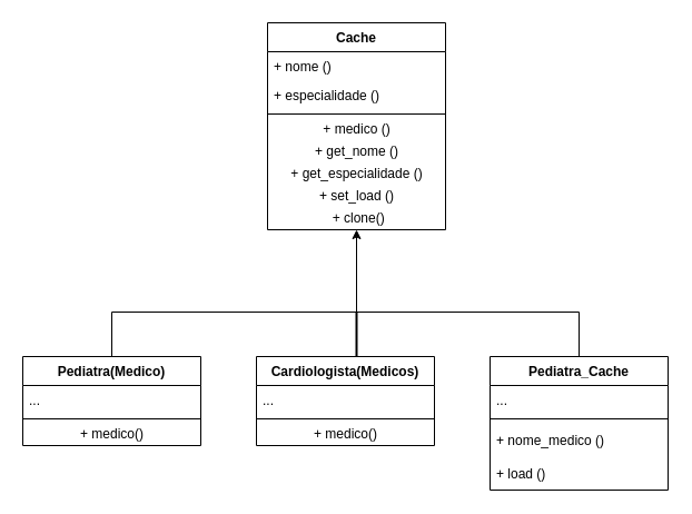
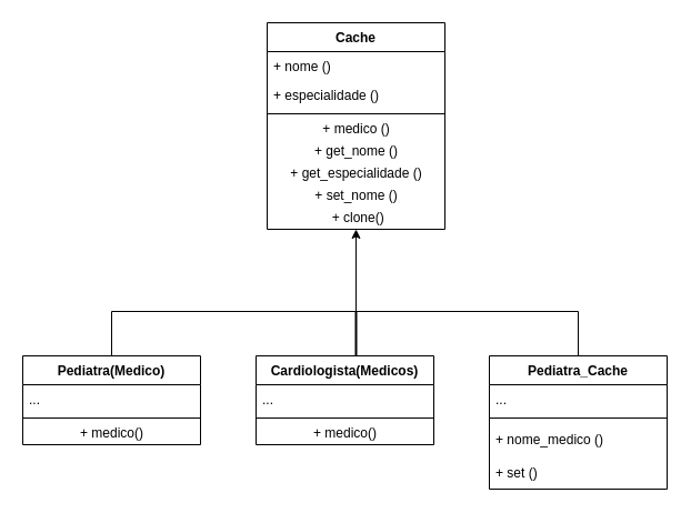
  <mxCell id="0" />
  <mxCell id="1" parent="0" />
  <mxCell id="2" value="" style="shape=partialRectangle;whiteSpace=wrap;html=1;bottom=1;right=1;left=1;top=0;fillColor=none;routingCenterX=-0.5;direction=west;" parent="1" vertex="1"><mxGeometry x="100" y="280" width="420" height="40" as="geometry" /></mxCell>
  <mxCell id="3" value="" style="edgeStyle=orthogonalEdgeStyle;rounded=0;orthogonalLoop=1;jettySize=auto;html=1;" parent="1" source="4" target="13" edge="1"><mxGeometry relative="1" as="geometry" /></mxCell>
  <mxCell id="4" value="" style="line;strokeWidth=2;html=1;direction=south;" parent="1" vertex="1"><mxGeometry x="315" y="280" width="10" height="40" as="geometry" /></mxCell>
  <mxCell id="5" value="Cache" style="swimlane;fontStyle=1;align=center;verticalAlign=top;childLayout=stackLayout;horizontal=1;startSize=26;horizontalStack=0;resizeParent=1;resizeParentMax=0;resizeLast=0;collapsible=1;marginBottom=0;" vertex="1" parent="1"><mxGeometry x="240" y="20" width="160" height="186" as="geometry" /></mxCell>
  <mxCell id="6" value="+ nome ()" style="text;strokeColor=none;fillColor=none;align=left;verticalAlign=top;spacingLeft=4;spacingRight=4;overflow=hidden;rotatable=0;points=[[0,0.5],[1,0.5]];portConstraint=eastwest;" vertex="1" parent="5"><mxGeometry y="26" width="160" height="26" as="geometry" /></mxCell>
  <mxCell id="7" value="+ especialidade ()" style="text;strokeColor=none;fillColor=none;align=left;verticalAlign=top;spacingLeft=4;spacingRight=4;overflow=hidden;rotatable=0;points=[[0,0.5],[1,0.5]];portConstraint=eastwest;" vertex="1" parent="5"><mxGeometry y="52" width="160" height="26" as="geometry" /></mxCell>
  <mxCell id="8" value="" style="line;strokeWidth=1;fillColor=none;align=left;verticalAlign=middle;spacingTop=-1;spacingLeft=3;spacingRight=3;rotatable=0;labelPosition=right;points=[];portConstraint=eastwest;" vertex="1" parent="5"><mxGeometry y="78" width="160" height="8" as="geometry" /></mxCell>
  <mxCell id="9" value="+ medico ()" style="text;html=1;align=center;verticalAlign=middle;resizable=0;points=[];autosize=1;strokeColor=none;fillColor=none;" parent="5" vertex="1"><mxGeometry y="86" width="160" height="20" as="geometry" /></mxCell>
  <mxCell id="10" value="+ get_nome ()" style="text;html=1;align=center;verticalAlign=middle;resizable=0;points=[];autosize=1;strokeColor=none;fillColor=none;" parent="5" vertex="1"><mxGeometry y="106" width="160" height="20" as="geometry" /></mxCell>
  <mxCell id="11" value="+ get_especialidade ()" style="text;html=1;align=center;verticalAlign=middle;resizable=0;points=[];autosize=1;strokeColor=none;fillColor=none;" parent="5" vertex="1"><mxGeometry y="126" width="160" height="20" as="geometry" /></mxCell>
- <mxCell id="12" value="+ set_load ()" style="text;html=1;align=center;verticalAlign=middle;resizable=0;points=[];autosize=1;strokeColor=none;fillColor=none;" parent="5" vertex="1"><mxGeometry y="146" width="160" height="20" as="geometry" /></mxCell>
+ <mxCell id="12" value="+ set_nome ()" style="text;html=1;align=center;verticalAlign=middle;resizable=0;points=[];autosize=1;strokeColor=none;fillColor=none;" parent="5" vertex="1"><mxGeometry y="146" width="160" height="20" as="geometry" /></mxCell>
  <mxCell id="13" value="&amp;nbsp;+ clone()" style="text;html=1;align=center;verticalAlign=middle;resizable=0;points=[];autosize=1;strokeColor=none;fillColor=none;" parent="5" vertex="1"><mxGeometry y="166" width="160" height="20" as="geometry" /></mxCell>
  <mxCell id="14" value="Pediatra(Medico)" style="swimlane;fontStyle=1;align=center;verticalAlign=top;childLayout=stackLayout;horizontal=1;startSize=26;horizontalStack=0;resizeParent=1;resizeParentMax=0;resizeLast=0;collapsible=1;marginBottom=0;" vertex="1" parent="1"><mxGeometry x="20" y="320" width="160" height="80" as="geometry" /></mxCell>
  <mxCell id="15" value="..." style="text;strokeColor=none;fillColor=none;align=left;verticalAlign=top;spacingLeft=4;spacingRight=4;overflow=hidden;rotatable=0;points=[[0,0.5],[1,0.5]];portConstraint=eastwest;" vertex="1" parent="14"><mxGeometry y="26" width="160" height="26" as="geometry" /></mxCell>
  <mxCell id="16" value="" style="line;strokeWidth=1;fillColor=none;align=left;verticalAlign=middle;spacingTop=-1;spacingLeft=3;spacingRight=3;rotatable=0;labelPosition=right;points=[];portConstraint=eastwest;" vertex="1" parent="14"><mxGeometry y="52" width="160" height="8" as="geometry" /></mxCell>
  <mxCell id="17" value="&lt;font style=&quot;vertical-align: inherit&quot;&gt;&lt;font style=&quot;vertical-align: inherit&quot;&gt;&lt;font style=&quot;vertical-align: inherit&quot;&gt;&lt;font style=&quot;vertical-align: inherit&quot;&gt;&lt;font style=&quot;vertical-align: inherit&quot;&gt;&lt;font style=&quot;vertical-align: inherit&quot;&gt;&lt;font style=&quot;vertical-align: inherit&quot;&gt;&lt;font style=&quot;vertical-align: inherit&quot;&gt;&lt;font style=&quot;vertical-align: inherit&quot;&gt;&lt;font style=&quot;vertical-align: inherit&quot;&gt;+ medico()&lt;/font&gt;&lt;/font&gt;&lt;/font&gt;&lt;/font&gt;&lt;/font&gt;&lt;/font&gt;&lt;/font&gt;&lt;/font&gt;&lt;/font&gt;&lt;/font&gt;" style="text;html=1;align=center;verticalAlign=middle;resizable=0;points=[];autosize=1;strokeColor=none;fillColor=none;" parent="14" vertex="1"><mxGeometry y="60" width="160" height="20" as="geometry" /></mxCell>
  <mxCell id="18" value="Cardiologista(Medicos)" style="swimlane;fontStyle=1;align=center;verticalAlign=top;childLayout=stackLayout;horizontal=1;startSize=26;horizontalStack=0;resizeParent=1;resizeParentMax=0;resizeLast=0;collapsible=1;marginBottom=0;" vertex="1" parent="1"><mxGeometry x="230" y="320" width="160" height="80" as="geometry" /></mxCell>
  <mxCell id="19" value="..." style="text;strokeColor=none;fillColor=none;align=left;verticalAlign=top;spacingLeft=4;spacingRight=4;overflow=hidden;rotatable=0;points=[[0,0.5],[1,0.5]];portConstraint=eastwest;" vertex="1" parent="18"><mxGeometry y="26" width="160" height="26" as="geometry" /></mxCell>
  <mxCell id="20" value="" style="line;strokeWidth=1;fillColor=none;align=left;verticalAlign=middle;spacingTop=-1;spacingLeft=3;spacingRight=3;rotatable=0;labelPosition=right;points=[];portConstraint=eastwest;" vertex="1" parent="18"><mxGeometry y="52" width="160" height="8" as="geometry" /></mxCell>
  <mxCell id="21" value="&lt;font style=&quot;vertical-align: inherit&quot;&gt;&lt;font style=&quot;vertical-align: inherit&quot;&gt;+ medico()&lt;/font&gt;&lt;/font&gt;" style="text;html=1;align=center;verticalAlign=middle;resizable=0;points=[];autosize=1;strokeColor=none;fillColor=none;" parent="18" vertex="1"><mxGeometry y="60" width="160" height="20" as="geometry" /></mxCell>
  <mxCell id="22" value="Pediatra_Cache" style="swimlane;fontStyle=1;align=center;verticalAlign=top;childLayout=stackLayout;horizontal=1;startSize=26;horizontalStack=0;resizeParent=1;resizeParentMax=0;resizeLast=0;collapsible=1;marginBottom=0;" vertex="1" parent="1"><mxGeometry x="440" y="320" width="160" height="120" as="geometry" /></mxCell>
  <mxCell id="23" value="..." style="text;strokeColor=none;fillColor=none;align=left;verticalAlign=top;spacingLeft=4;spacingRight=4;overflow=hidden;rotatable=0;points=[[0,0.5],[1,0.5]];portConstraint=eastwest;" vertex="1" parent="22"><mxGeometry y="26" width="160" height="26" as="geometry" /></mxCell>
  <mxCell id="24" value="" style="line;strokeWidth=1;fillColor=none;align=left;verticalAlign=middle;spacingTop=-1;spacingLeft=3;spacingRight=3;rotatable=0;labelPosition=right;points=[];portConstraint=eastwest;" vertex="1" parent="22"><mxGeometry y="52" width="160" height="8" as="geometry" /></mxCell>
  <mxCell id="25" value="+ nome_medico ()" style="text;strokeColor=none;fillColor=none;align=left;verticalAlign=middle;spacingLeft=4;spacingRight=4;overflow=hidden;points=[[0,0.5],[1,0.5]];portConstraint=eastwest;rotatable=0;" parent="22" vertex="1"><mxGeometry y="60" width="160" height="30" as="geometry" /></mxCell>
- <mxCell id="26" value="+ load ()" style="text;strokeColor=none;fillColor=none;align=left;verticalAlign=middle;spacingLeft=4;spacingRight=4;overflow=hidden;points=[[0,0.5],[1,0.5]];portConstraint=eastwest;rotatable=0;" parent="22" vertex="1"><mxGeometry y="90" width="160" height="30" as="geometry" /></mxCell>
+ <mxCell id="26" value="+ set ()" style="text;strokeColor=none;fillColor=none;align=left;verticalAlign=middle;spacingLeft=4;spacingRight=4;overflow=hidden;points=[[0,0.5],[1,0.5]];portConstraint=eastwest;rotatable=0;" parent="22" vertex="1"><mxGeometry y="90" width="160" height="30" as="geometry" /></mxCell>
